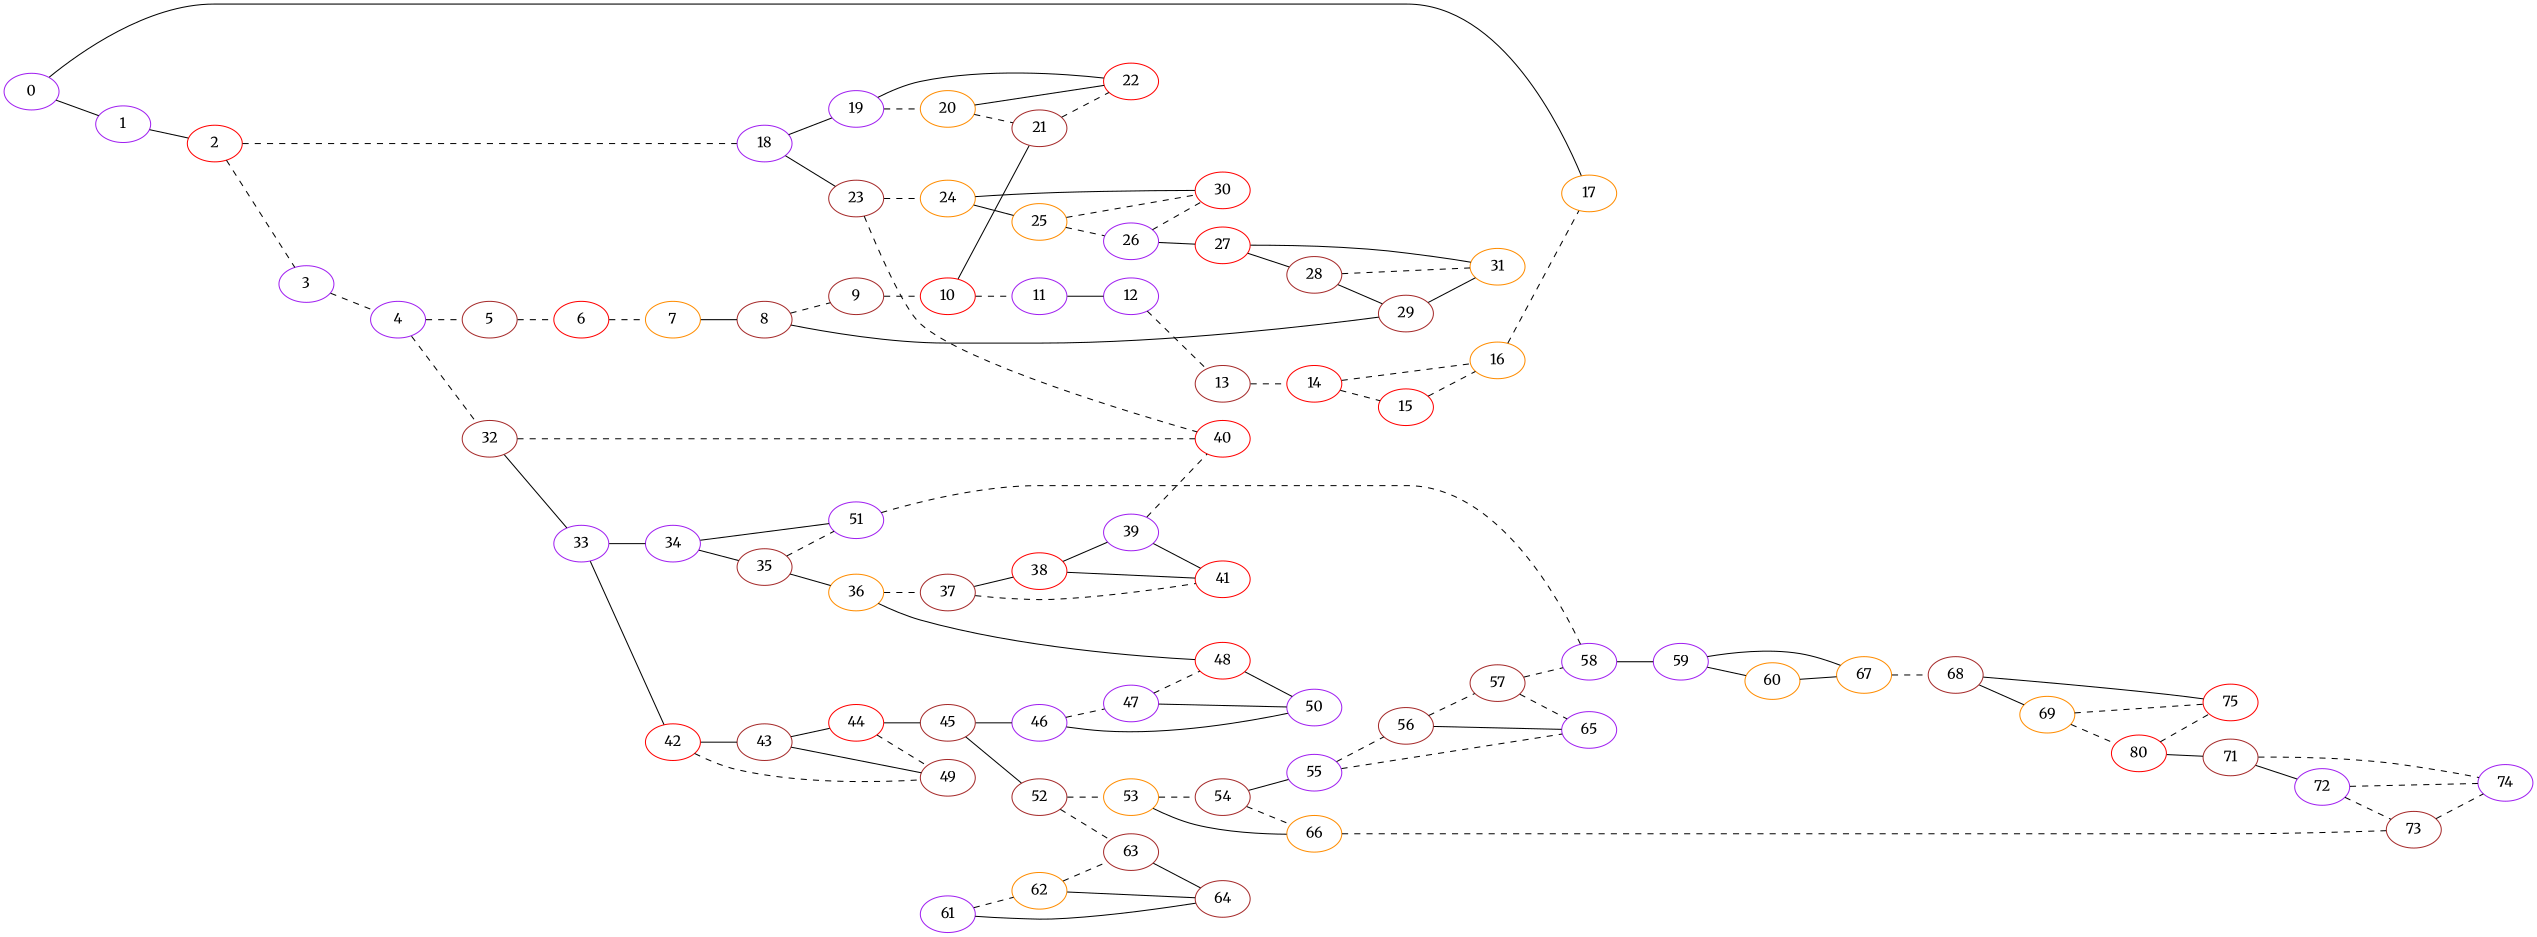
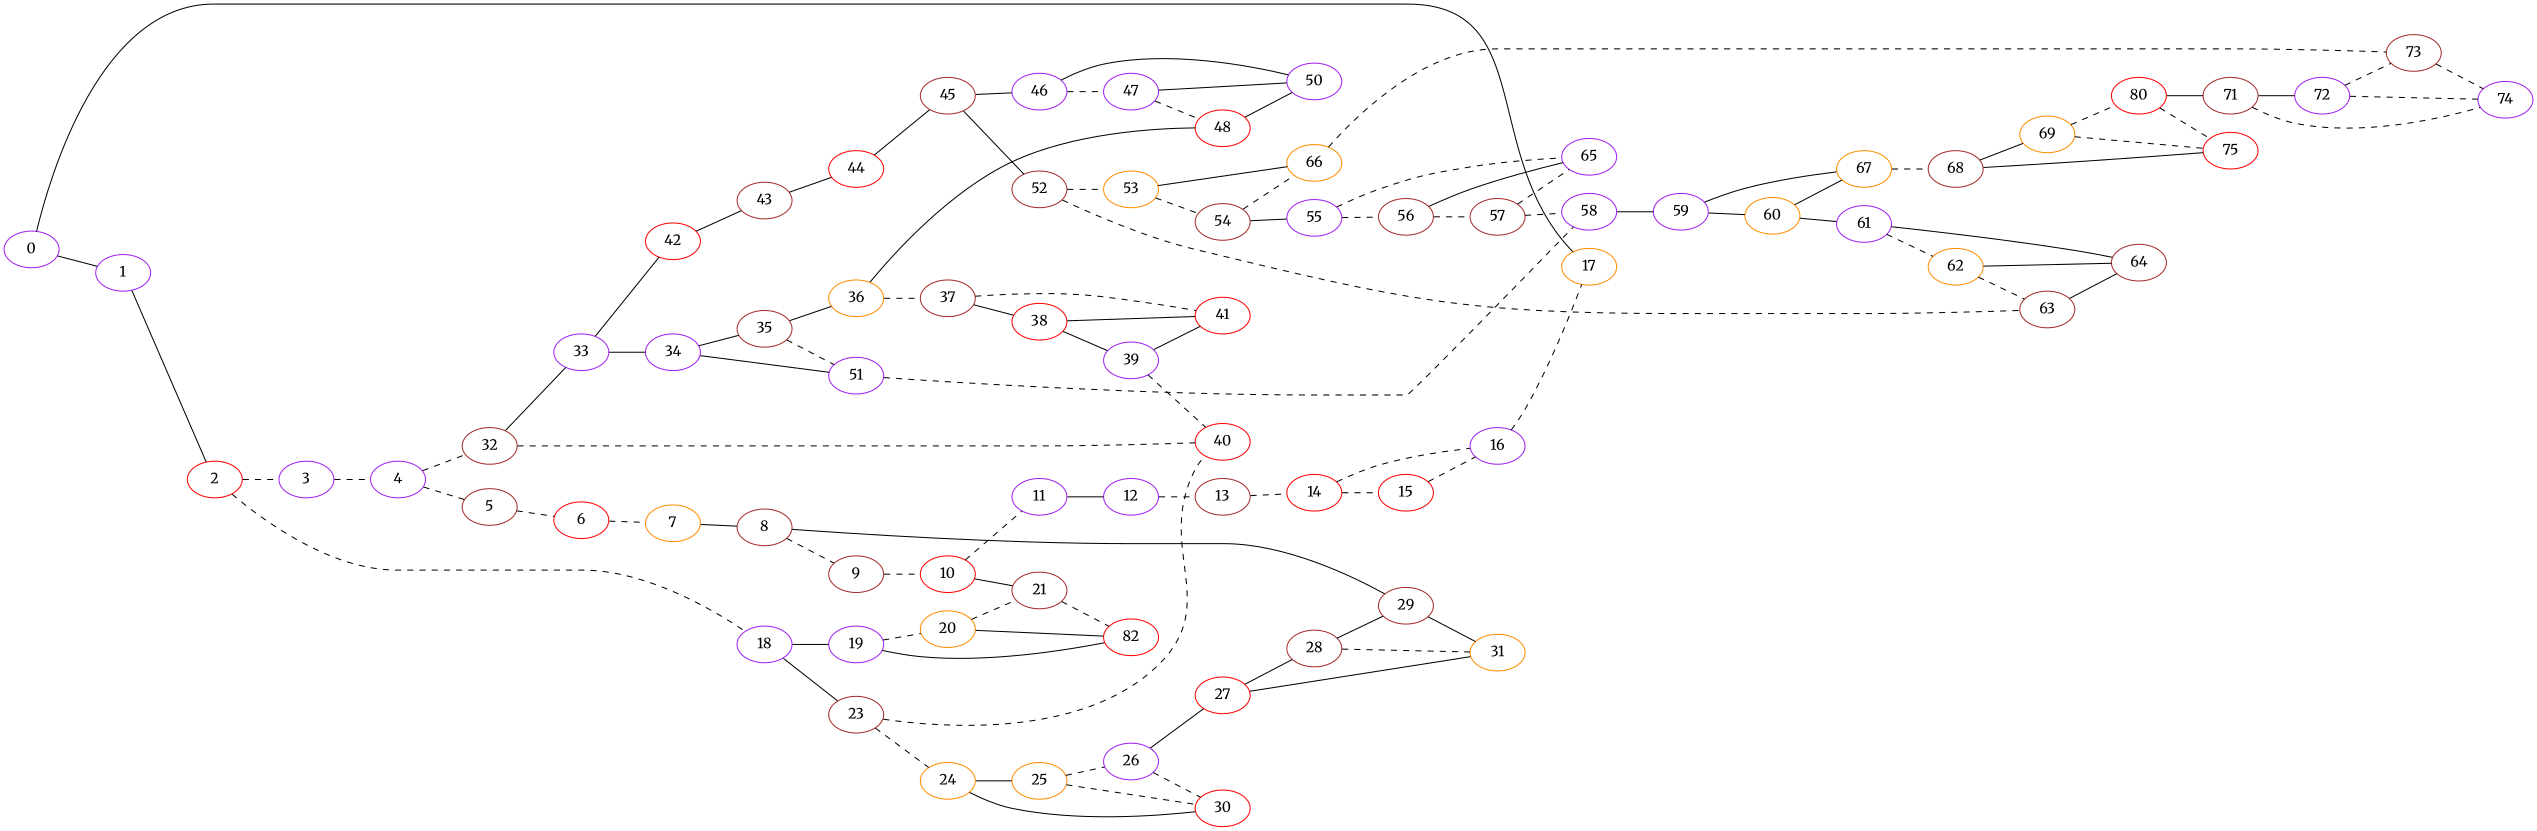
  graph {
    fontname=Merriweather
    rankdir=LR
    node [color=purple fontname=Merriweather]
    edge [fontname=Merriweather style=dashed]
    0
    1
    17 [color=darkorange]
    2 [color=red]
    3
    18
    4
    19
    23 [color=brown]
    5 [color=brown]
    32 [color=brown]
-   22 [color=red]
+   22 [color=red label=82]
    20 [color=darkorange]
    40 [color=red]
    24 [color=darkorange]
    6 [color=red]
    33
    7 [color=darkorange]
    34
    42 [color=red]
    8 [color=brown]
    9 [color=brown]
    29 [color=brown]
    10 [color=red]
    31 [color=darkorange]
    11
    21 [color=brown]
    12
    13 [color=brown]
    14 [color=red]
    15 [color=red]
-   16 [color=darkorange]
+   16
    25 [color=darkorange]
    30 [color=red]
    26
    27 [color=red]
    28 [color=brown]
    35 [color=brown]
    51
    43 [color=brown]
-   49 [color=brown]
    36 [color=darkorange]
    58
    44 [color=red]
    37 [color=brown]
    48 [color=red]
    59
    38 [color=red]
    41 [color=red]
    50
    39
    45 [color=brown]
    46
    52 [color=brown]
    47
    53 [color=darkorange]
    63 [color=brown]
    54 [color=brown]
    66 [color=darkorange]
    64 [color=brown]
    60 [color=darkorange]
    67 [color=darkorange]
    55
    73 [color=brown]
    56 [color=brown]
    65
    74
    57 [color=brown]
    61
    68 [color=brown]
    62 [color=darkorange]
    69 [color=darkorange]
    75 [color=red]
    n74 [color=red label=80]
    71 [color=brown]
    72
    0 -- 1 [style=solid]
    0 -- 17 [style=solid]
    1 -- 2 [style=solid]
    2 -- 3
    2 -- 18
    3 -- 4
    18 -- 19 [style=solid]
    18 -- 23 [style=solid]
    4 -- 5
    4 -- 32
    19 -- 22 [style=solid]
    19 -- 20
    23 -- 40
    23 -- 24
    5 -- 6
    32 -- 40
    32 -- 33 [style=solid]
    20 -- 22 [style=solid]
    20 -- 21
    24 -- 25 [style=solid]
    24 -- 30 [style=solid]
    6 -- 7
    33 -- 34 [style=solid]
    33 -- 42 [style=solid]
    7 -- 8 [style=solid]
    34 -- 35 [style=solid]
    34 -- 51 [style=solid]
    42 -- 43 [style=solid]
-   42 -- 49
    8 -- 9
    8 -- 29 [style=solid]
    9 -- 10
    29 -- 31 [style=solid]
    10 -- 11
    10 -- 21 [style=solid]
    11 -- 12 [style=solid]
    21 -- 22
    12 -- 13
    13 -- 14
    14 -- 15
    14 -- 16
    15 -- 16
    16 -- 17
    25 -- 30
    25 -- 26
    26 -- 30
    26 -- 27 [style=solid]
    27 -- 31 [style=solid]
    27 -- 28 [style=solid]
    28 -- 29 [style=solid]
    28 -- 31
    35 -- 51
    35 -- 36 [style=solid]
    51 -- 58
-   43 -- 49 [style=solid]
    43 -- 44 [style=solid]
    36 -- 37
    36 -- 48 [style=solid]
    58 -- 59 [style=solid]
-   44 -- 49
    44 -- 45 [style=solid]
    37 -- 38 [style=solid]
    37 -- 41
    48 -- 50 [style=solid]
    59 -- 60 [style=solid]
    59 -- 67 [style=solid]
    38 -- 41 [style=solid]
    38 -- 39 [style=solid]
    39 -- 40
    39 -- 41 [style=solid]
    45 -- 46 [style=solid]
    45 -- 52 [style=solid]
    46 -- 50 [style=solid]
    46 -- 47
    52 -- 53
    52 -- 63
    47 -- 48
    47 -- 50 [style=solid]
    53 -- 54
    53 -- 66 [style=solid]
    63 -- 64 [style=solid]
    54 -- 66
    54 -- 55 [style=solid]
    66 -- 73
    60 -- 67 [style=solid]
+   60 -- 61 [style=solid]
    67 -- 68
    55 -- 56
    55 -- 65
    73 -- 74
    56 -- 65 [style=solid]
    56 -- 57
    57 -- 58
    57 -- 65
    61 -- 64 [style=solid]
    61 -- 62
    68 -- 69 [style=solid]
    68 -- 75 [style=solid]
    62 -- 63
    62 -- 64 [style=solid]
    69 -- 75
    69 -- n74
    n74 -- 75
    n74 -- 71 [style=solid]
    71 -- 74
    71 -- 72 [style=solid]
    72 -- 73
    72 -- 74
  }
